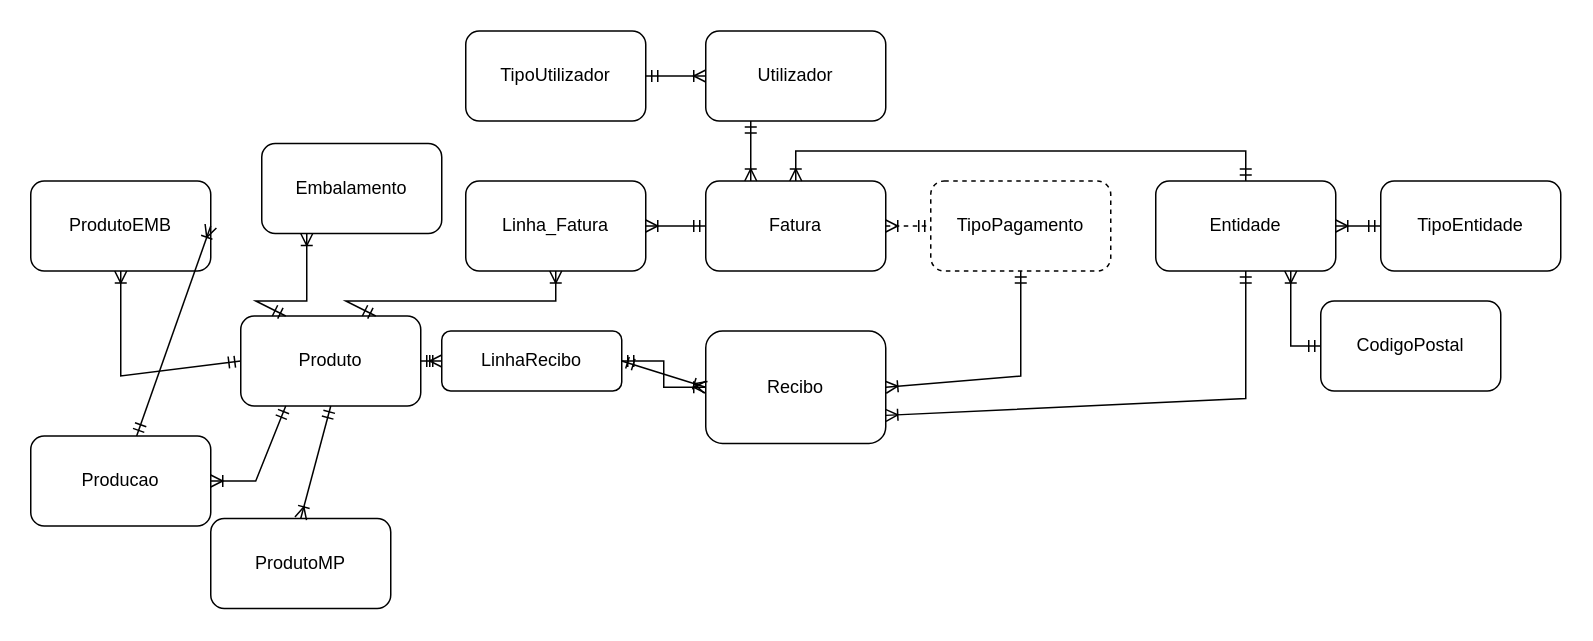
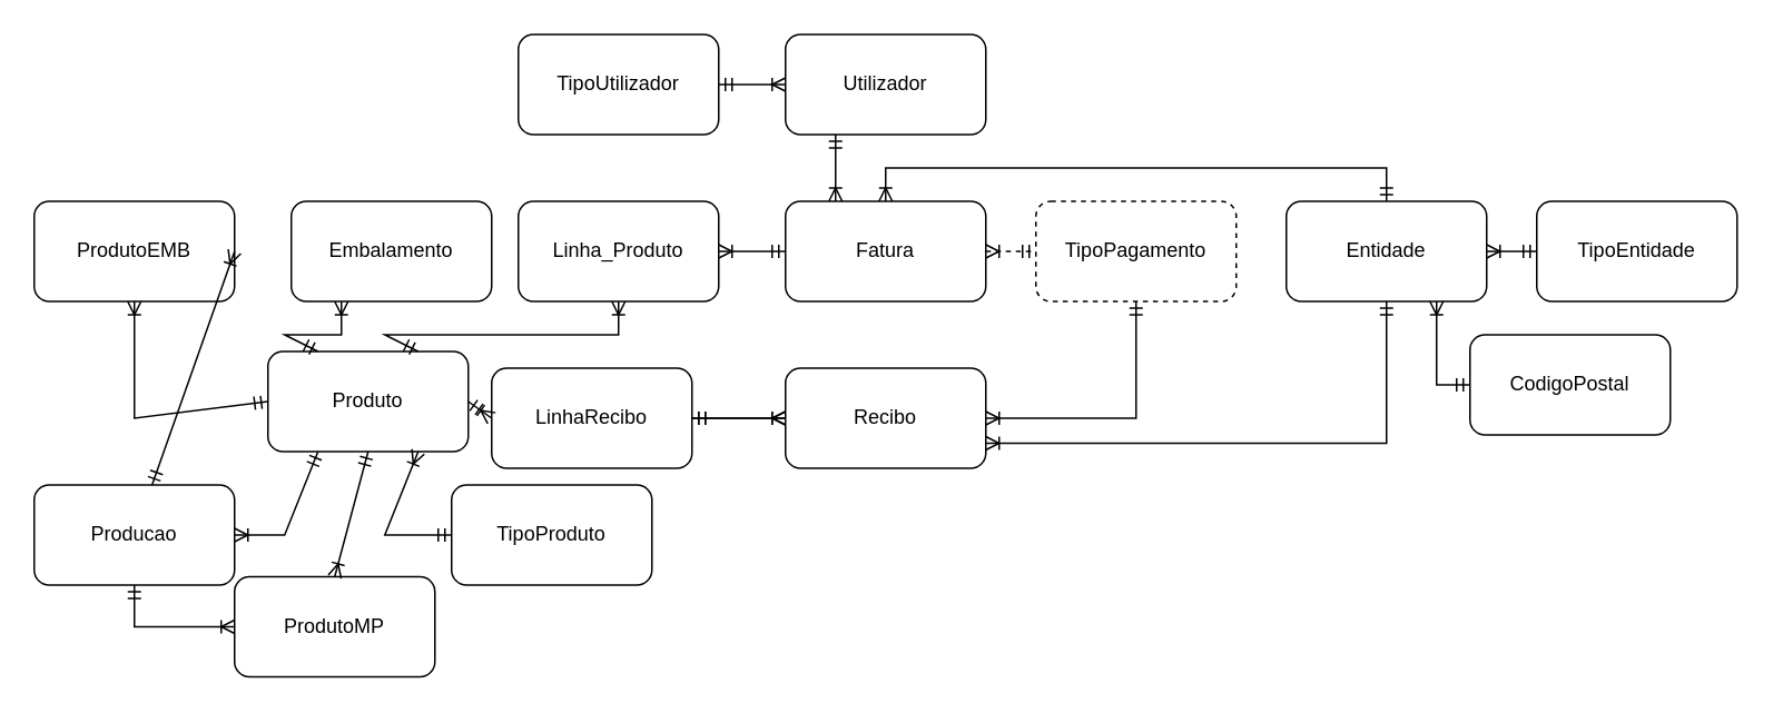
  <mxCell id="0" />
  <mxCell id="1" parent="0" />
  <mxCell id="2" value="ProdutoEMB" style="rounded=1;whiteSpace=wrap;html=1;" parent="1" vertex="1"><mxGeometry x="20" y="120" width="120" height="60" as="geometry" /></mxCell>
  <mxCell id="3" value="Produto" style="rounded=1;whiteSpace=wrap;html=1;" parent="1" vertex="1"><mxGeometry x="160" y="210" width="120" height="60" as="geometry" /></mxCell>
- <mxCell id="4" value="Embalamento" style="rounded=1;whiteSpace=wrap;html=1;" parent="1" vertex="1"><mxGeometry x="174" y="95" width="120" height="60" as="geometry" /></mxCell>
+ <mxCell id="4" value="Embalamento" style="rounded=1;whiteSpace=wrap;html=1;" parent="1" vertex="1"><mxGeometry x="174" y="120" width="120" height="60" as="geometry" /></mxCell>
  <mxCell id="5" value="Producao" style="rounded=1;whiteSpace=wrap;html=1;" parent="1" vertex="1"><mxGeometry x="20" y="290" width="120" height="60" as="geometry" /></mxCell>
  <mxCell id="6" value="TipoUtilizador" style="rounded=1;whiteSpace=wrap;html=1;" parent="1" vertex="1"><mxGeometry x="310" y="20" width="120" height="60" as="geometry" /></mxCell>
  <mxCell id="7" value="" style="endArrow=ERmandOne;html=1;rounded=0;exitX=1;exitY=0.5;exitDx=0;exitDy=0;startArrow=ERoneToMany;startFill=0;endFill=0;" parent="1" source="2" target="5" edge="1"><mxGeometry width="50" height="50" relative="1" as="geometry"><mxPoint x="240" y="400" as="sourcePoint" /><mxPoint x="290" y="350" as="targetPoint" /></mxGeometry></mxCell>
  <mxCell id="8" value="" style="endArrow=ERmandOne;html=1;rounded=0;exitX=0.5;exitY=1;exitDx=0;exitDy=0;entryX=0;entryY=0.5;entryDx=0;entryDy=0;startArrow=ERoneToMany;startFill=0;endFill=0;" parent="1" source="2" target="3" edge="1"><mxGeometry width="50" height="50" relative="1" as="geometry"><mxPoint x="250" y="410" as="sourcePoint" /><mxPoint x="300" y="360" as="targetPoint" /><Array as="points"><mxPoint x="80" y="250" /></Array></mxGeometry></mxCell>
  <mxCell id="9" value="TipoEntidade" style="rounded=1;whiteSpace=wrap;html=1;" parent="1" vertex="1"><mxGeometry x="920" y="120" width="120" height="60" as="geometry" /></mxCell>
  <mxCell id="10" value="CodigoPostal" style="rounded=1;whiteSpace=wrap;html=1;" parent="1" vertex="1"><mxGeometry x="880" y="200" width="120" height="60" as="geometry" /></mxCell>
  <mxCell id="11" value="Entidade" style="rounded=1;whiteSpace=wrap;html=1;" parent="1" vertex="1"><mxGeometry x="770" y="120" width="120" height="60" as="geometry" /></mxCell>
  <mxCell id="12" value="TipoPagamento" style="rounded=1;whiteSpace=wrap;html=1;dashed=1;" parent="1" vertex="1"><mxGeometry x="620" y="120" width="120" height="60" as="geometry" /></mxCell>
  <mxCell id="13" value="" style="edgeStyle=orthogonalEdgeStyle;rounded=0;orthogonalLoop=1;jettySize=auto;html=1;startArrow=ERoneToMany;startFill=0;endArrow=ERmandOne;endFill=0;" parent="1" source="14" target="15" edge="1"><mxGeometry relative="1" as="geometry" /></mxCell>
- <mxCell id="14" value="Recibo" style="rounded=1;whiteSpace=wrap;html=1;" parent="1" vertex="1"><mxGeometry x="470" y="220" width="120" height="75" as="geometry" /></mxCell>
- <mxCell id="15" value="LinhaRecibo" style="rounded=1;whiteSpace=wrap;html=1;" parent="1" vertex="1"><mxGeometry x="294" y="220" width="120" height="40" as="geometry" /></mxCell>
+ <mxCell id="14" value="Recibo" style="rounded=1;whiteSpace=wrap;html=1;" parent="1" vertex="1"><mxGeometry x="470" y="220" width="120" height="60" as="geometry" /></mxCell>
+ <mxCell id="15" value="LinhaRecibo" style="rounded=1;whiteSpace=wrap;html=1;" parent="1" vertex="1"><mxGeometry x="294" y="220" width="120" height="60" as="geometry" /></mxCell>
  <mxCell id="16" value="Fatura" style="rounded=1;whiteSpace=wrap;html=1;" parent="1" vertex="1"><mxGeometry x="470" y="120" width="120" height="60" as="geometry" /></mxCell>
- <mxCell id="17" value="Linha_Fatura" style="rounded=1;whiteSpace=wrap;html=1;" parent="1" vertex="1"><mxGeometry x="310" y="120" width="120" height="60" as="geometry" /></mxCell>
+ <mxCell id="17" value="Linha_Produto" style="rounded=1;whiteSpace=wrap;html=1;" parent="1" vertex="1"><mxGeometry x="310" y="120" width="120" height="60" as="geometry" /></mxCell>
  <mxCell id="18" value="ProdutoMP" style="rounded=1;whiteSpace=wrap;html=1;" parent="1" vertex="1"><mxGeometry x="140" y="345" width="120" height="60" as="geometry" /></mxCell>
+ <mxCell id="19" value="TipoProduto" style="rounded=1;whiteSpace=wrap;html=1;" parent="1" vertex="1"><mxGeometry x="270" y="290" width="120" height="60" as="geometry" /></mxCell>
  <mxCell id="20" value="Utilizador" style="rounded=1;whiteSpace=wrap;html=1;" parent="1" vertex="1"><mxGeometry x="470" y="20" width="120" height="60" as="geometry" /></mxCell>
+ <mxCell id="21" value="" style="endArrow=ERmandOne;html=1;rounded=0;exitX=0;exitY=0.5;exitDx=0;exitDy=0;entryX=0.5;entryY=1;entryDx=0;entryDy=0;startArrow=ERoneToMany;startFill=0;endFill=0;" parent="1" source="18" target="5" edge="1"><mxGeometry width="50" height="50" relative="1" as="geometry"><mxPoint x="120" y="160" as="sourcePoint" /><mxPoint x="150" y="260" as="targetPoint" /><Array as="points"><mxPoint x="80" y="375" /></Array></mxGeometry></mxCell>
  <mxCell id="22" value="" style="endArrow=ERmandOne;html=1;rounded=0;exitX=1;exitY=0.5;exitDx=0;exitDy=0;entryX=0.25;entryY=1;entryDx=0;entryDy=0;startArrow=ERoneToMany;startFill=0;endFill=0;" parent="1" source="5" target="3" edge="1"><mxGeometry width="50" height="50" relative="1" as="geometry"><mxPoint x="130" y="170" as="sourcePoint" /><mxPoint x="160" y="270" as="targetPoint" /><Array as="points"><mxPoint x="170" y="320" /></Array></mxGeometry></mxCell>
  <mxCell id="23" value="" style="endArrow=ERmandOne;html=1;rounded=0;exitX=0.5;exitY=0;exitDx=0;exitDy=0;entryX=0.5;entryY=1;entryDx=0;entryDy=0;startArrow=ERoneToMany;startFill=0;endFill=0;" parent="1" source="18" target="3" edge="1"><mxGeometry width="50" height="50" relative="1" as="geometry"><mxPoint x="150" y="385" as="sourcePoint" /><mxPoint x="90" y="360" as="targetPoint" /><Array as="points" /></mxGeometry></mxCell>
+ <mxCell id="24" value="" style="endArrow=ERmandOne;html=1;rounded=0;exitX=0.75;exitY=1;exitDx=0;exitDy=0;entryX=0;entryY=0.5;entryDx=0;entryDy=0;startArrow=ERoneToMany;startFill=0;endFill=0;" parent="1" source="3" target="19" edge="1"><mxGeometry width="50" height="50" relative="1" as="geometry"><mxPoint x="210" y="355" as="sourcePoint" /><mxPoint x="210" y="290" as="targetPoint" /><Array as="points"><mxPoint x="230" y="320" /></Array></mxGeometry></mxCell>
  <mxCell id="25" value="" style="endArrow=ERmandOne;html=1;rounded=0;entryX=1;entryY=0.5;entryDx=0;entryDy=0;exitX=0;exitY=0.5;exitDx=0;exitDy=0;startArrow=ERoneToMany;startFill=0;endFill=0;" parent="1" source="15" target="3" edge="1"><mxGeometry width="50" height="50" relative="1" as="geometry"><mxPoint x="180" y="170" as="sourcePoint" /><mxPoint x="220" y="170" as="targetPoint" /></mxGeometry></mxCell>
  <mxCell id="26" value="" style="endArrow=ERmandOne;html=1;rounded=0;entryX=1;entryY=0.5;entryDx=0;entryDy=0;exitX=0;exitY=0.5;exitDx=0;exitDy=0;startArrow=ERoneToMany;startFill=0;endFill=0;" parent="1" source="14" target="15" edge="1"><mxGeometry width="50" height="50" relative="1" as="geometry"><mxPoint x="304" y="260" as="sourcePoint" /><mxPoint x="270" y="260" as="targetPoint" /></mxGeometry></mxCell>
  <mxCell id="27" value="" style="endArrow=ERmandOne;html=1;rounded=0;exitX=0.5;exitY=1;exitDx=0;exitDy=0;entryX=0.75;entryY=0;entryDx=0;entryDy=0;startArrow=ERoneToMany;startFill=0;endFill=0;" parent="1" source="17" target="3" edge="1"><mxGeometry width="50" height="50" relative="1" as="geometry"><mxPoint x="90" y="190" as="sourcePoint" /><mxPoint x="150" y="260" as="targetPoint" /><Array as="points"><mxPoint x="370" y="200" /><mxPoint x="230" y="200" /></Array></mxGeometry></mxCell>
  <mxCell id="28" value="" style="endArrow=ERmandOne;html=1;rounded=0;entryX=0;entryY=0.5;entryDx=0;entryDy=0;exitX=1;exitY=0.5;exitDx=0;exitDy=0;startArrow=ERoneToMany;startFill=0;endFill=0;" parent="1" source="17" target="16" edge="1"><mxGeometry width="50" height="50" relative="1" as="geometry"><mxPoint x="460" y="260" as="sourcePoint" /><mxPoint x="424" y="260" as="targetPoint" /></mxGeometry></mxCell>
  <mxCell id="29" value="" style="endArrow=ERmandOne;html=1;rounded=0;entryX=0;entryY=0.5;entryDx=0;entryDy=0;exitX=1;exitY=0.5;exitDx=0;exitDy=0;startArrow=ERoneToMany;startFill=0;endFill=0;dashed=1;" parent="1" source="16" target="12" edge="1"><mxGeometry width="50" height="50" relative="1" as="geometry"><mxPoint x="460" y="260" as="sourcePoint" /><mxPoint x="424" y="260" as="targetPoint" /></mxGeometry></mxCell>
  <mxCell id="30" value="" style="endArrow=ERmandOne;html=1;rounded=0;entryX=0.5;entryY=1;entryDx=0;entryDy=0;exitX=1;exitY=0.5;exitDx=0;exitDy=0;startArrow=ERoneToMany;startFill=0;endFill=0;" parent="1" source="14" target="12" edge="1"><mxGeometry width="50" height="50" relative="1" as="geometry"><mxPoint x="600" y="160" as="sourcePoint" /><mxPoint x="650" y="160" as="targetPoint" /><Array as="points"><mxPoint x="680" y="250" /></Array></mxGeometry></mxCell>
  <mxCell id="31" value="" style="endArrow=ERmandOne;html=1;rounded=0;entryX=0.5;entryY=0;entryDx=0;entryDy=0;exitX=0.5;exitY=0;exitDx=0;exitDy=0;startArrow=ERoneToMany;startFill=0;endFill=0;" parent="1" source="16" target="11" edge="1"><mxGeometry width="50" height="50" relative="1" as="geometry"><mxPoint x="600" y="160" as="sourcePoint" /><mxPoint x="630" y="160" as="targetPoint" /><Array as="points"><mxPoint x="530" y="100" /><mxPoint x="830" y="100" /></Array></mxGeometry></mxCell>
  <mxCell id="32" value="" style="endArrow=ERmandOne;html=1;rounded=0;entryX=0.5;entryY=1;entryDx=0;entryDy=0;exitX=1;exitY=0.75;exitDx=0;exitDy=0;startArrow=ERoneToMany;startFill=0;endFill=0;" parent="1" source="14" target="11" edge="1"><mxGeometry width="50" height="50" relative="1" as="geometry"><mxPoint x="540" y="130" as="sourcePoint" /><mxPoint x="850" y="130" as="targetPoint" /><Array as="points"><mxPoint x="830" y="265" /></Array></mxGeometry></mxCell>
  <mxCell id="33" value="" style="endArrow=ERmandOne;html=1;rounded=0;entryX=0;entryY=0.5;entryDx=0;entryDy=0;exitX=1;exitY=0.5;exitDx=0;exitDy=0;startArrow=ERoneToMany;startFill=0;endFill=0;" parent="1" source="11" target="9" edge="1"><mxGeometry width="50" height="50" relative="1" as="geometry"><mxPoint x="480" y="260" as="sourcePoint" /><mxPoint x="424" y="260" as="targetPoint" /></mxGeometry></mxCell>
  <mxCell id="34" value="" style="endArrow=ERmandOne;html=1;rounded=0;entryX=1;entryY=0.5;entryDx=0;entryDy=0;exitX=0;exitY=0.5;exitDx=0;exitDy=0;startArrow=ERoneToMany;startFill=0;endFill=0;" parent="1" source="20" target="6" edge="1"><mxGeometry width="50" height="50" relative="1" as="geometry"><mxPoint x="900" y="160" as="sourcePoint" /><mxPoint x="930" y="160" as="targetPoint" /></mxGeometry></mxCell>
  <mxCell id="35" value="" style="endArrow=ERmandOne;html=1;rounded=0;entryX=0;entryY=0.5;entryDx=0;entryDy=0;exitX=0.75;exitY=1;exitDx=0;exitDy=0;startArrow=ERoneToMany;startFill=0;endFill=0;" parent="1" source="11" target="10" edge="1"><mxGeometry width="50" height="50" relative="1" as="geometry"><mxPoint x="680" y="370" as="sourcePoint" /><mxPoint x="600" y="370" as="targetPoint" /><Array as="points"><mxPoint x="860" y="230" /></Array></mxGeometry></mxCell>
  <mxCell id="36" value="" style="endArrow=ERmandOne;html=1;rounded=0;exitX=0.25;exitY=1;exitDx=0;exitDy=0;entryX=0.25;entryY=0;entryDx=0;entryDy=0;startArrow=ERoneToMany;startFill=0;endFill=0;" parent="1" source="4" target="3" edge="1"><mxGeometry width="50" height="50" relative="1" as="geometry"><mxPoint x="380" y="190" as="sourcePoint" /><mxPoint x="240" y="230" as="targetPoint" /><Array as="points"><mxPoint x="204" y="200" /><mxPoint x="170" y="200" /></Array></mxGeometry></mxCell>
  <mxCell id="37" value="" style="endArrow=ERoneToMany;html=1;rounded=0;exitX=0.25;exitY=1;exitDx=0;exitDy=0;entryX=0.25;entryY=0;entryDx=0;entryDy=0;endFill=0;startArrow=ERmandOne;startFill=0;" edge="1" parent="1" source="20" target="16"><mxGeometry width="50" height="50" relative="1" as="geometry"><mxPoint x="850" y="390" as="sourcePoint" /><mxPoint x="840" y="290" as="targetPoint" /></mxGeometry></mxCell>
